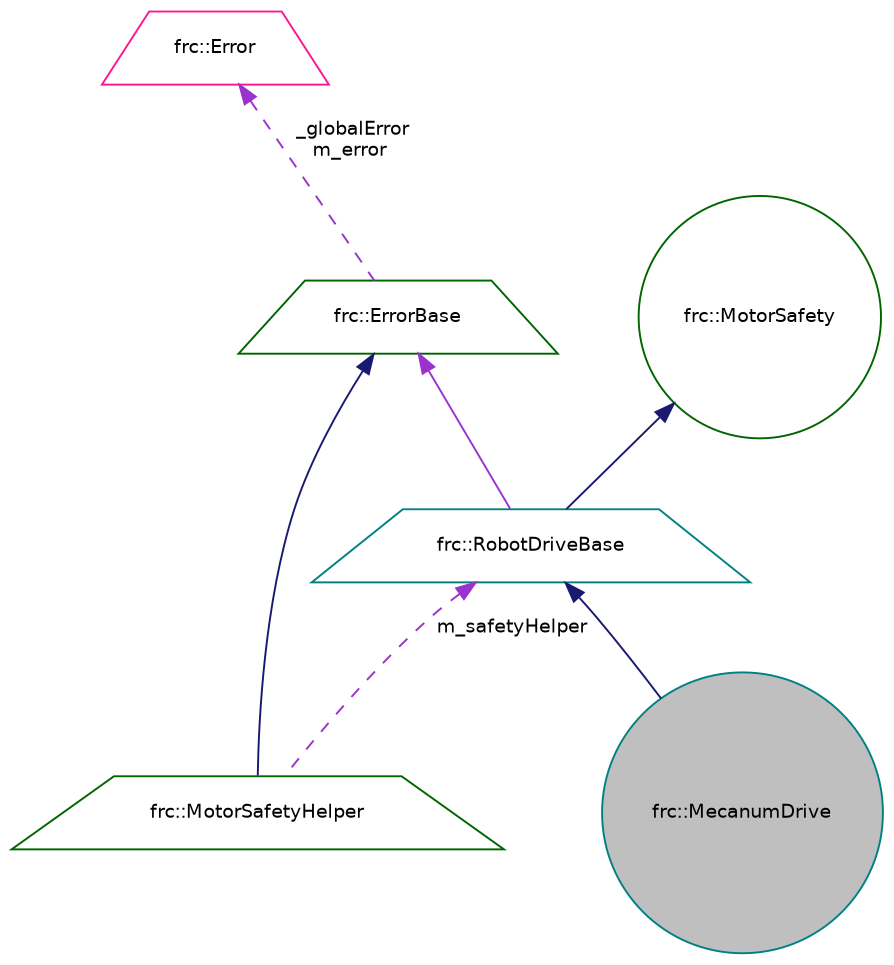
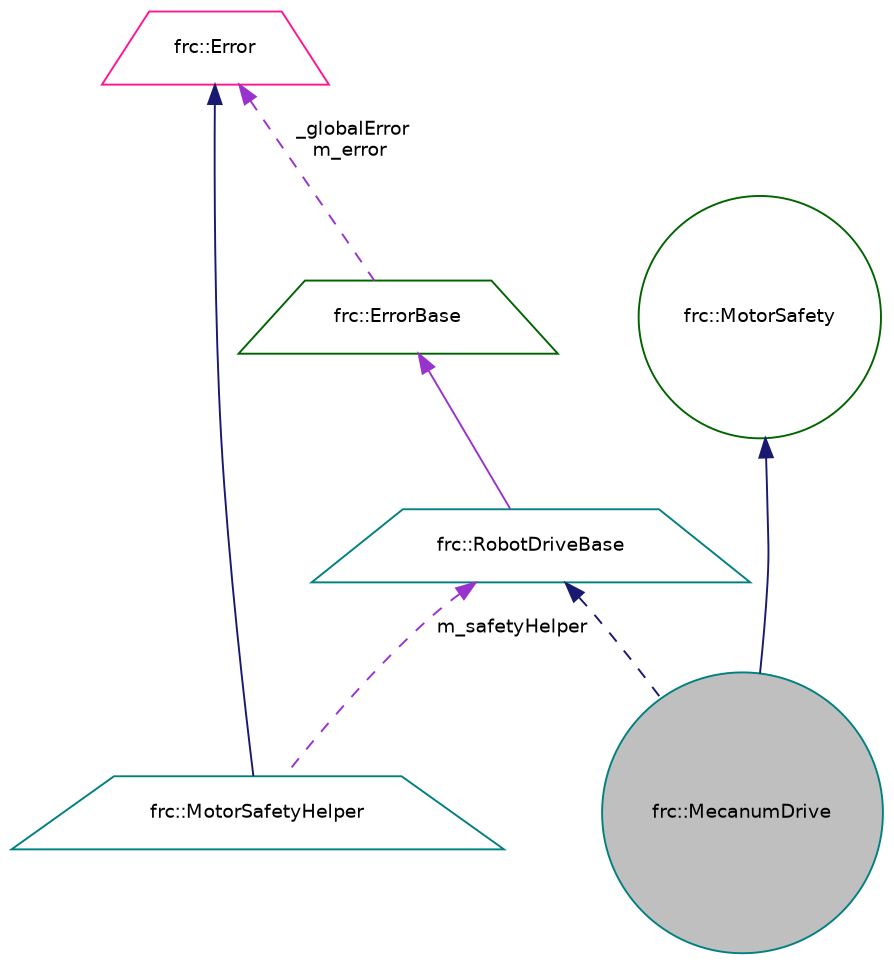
  digraph {
    node [color=teal fillcolor=white fontname=Helvetica fontsize=10 shape=trapezium style=filled]
    edge [color=midnightblue dir=back fontname=Helvetica fontsize=10 labelfontname=Helvetica labelfontsize=10 style=solid]
    n1 [fillcolor=grey75 fontcolor=black height=0.2 label="frc::MecanumDrive" shape=circle width=0.4]
    n2 [height=0.2 label="frc::RobotDriveBase" width=0.4]
-   n3 [color=darkgreen height=0.2 label="frc::MotorSafetyHelper" width=0.4]
+   n3 [height=0.2 label="frc::MotorSafetyHelper" width=0.4]
    n4 [color=darkgreen height=0.2 label="frc::MotorSafety" shape=circle width=0.4]
    n5 [color=darkgreen height=0.2 label="frc::ErrorBase" width=0.4]
    n6 [color=deeppink height=0.2 label="frc::Error" width=0.4]
-   n2 -> n1
+   n2 -> n1 [style=dashed]
    n2 -> n3 [color=darkorchid3 label=" m_safetyHelper" style=dashed]
-   n4 -> n2
+   n4 -> n1
    n5 -> n2 [color=darkorchid3]
-   n5 -> n3
+   n6 -> n3
    n6 -> n5 [color=darkorchid3 label=" _globalError\nm_error" style=dashed]
  }
